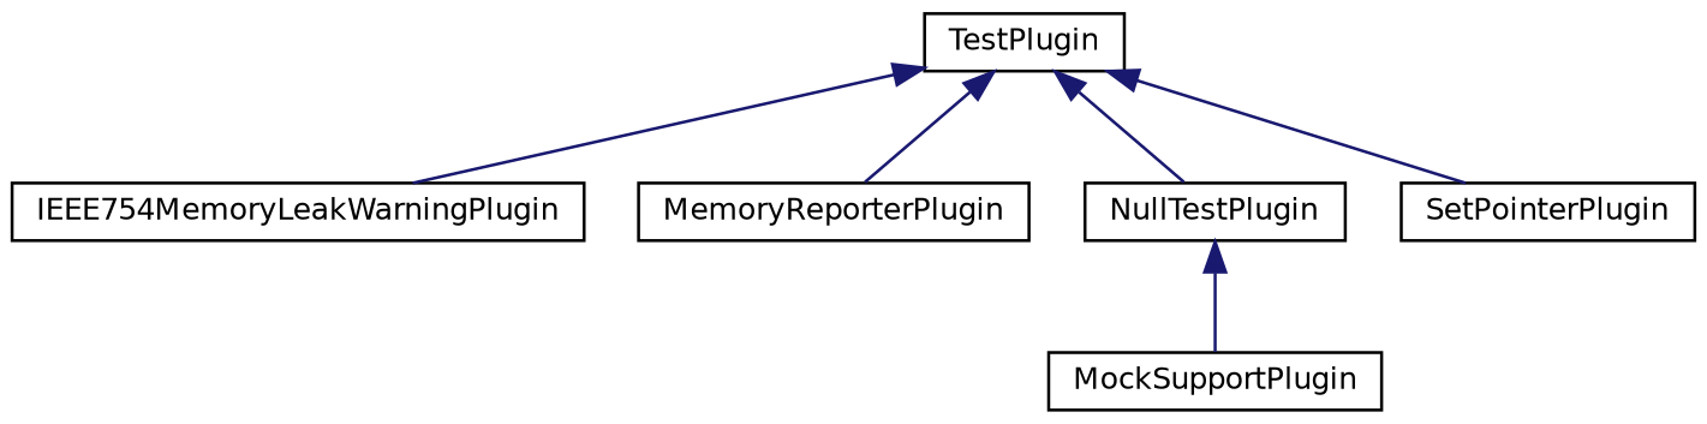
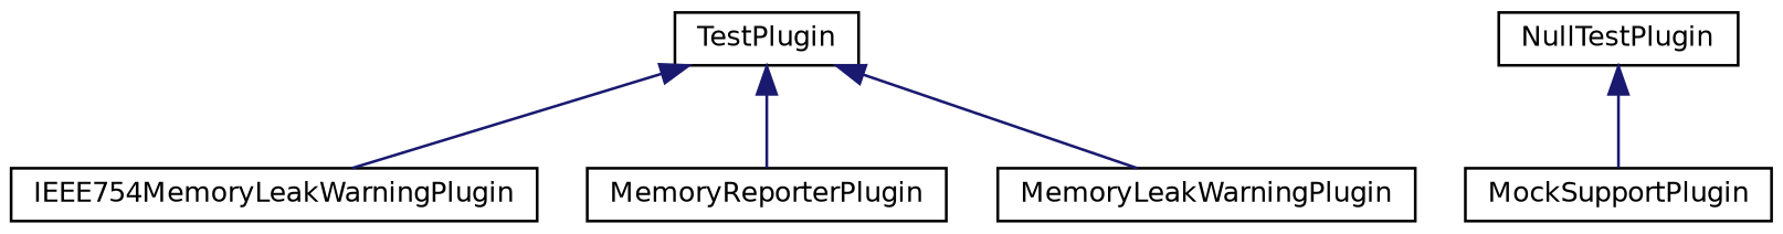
  digraph {
    rankdir=TB
    node [color=black fillcolor=white fontname=Helvetica fontsize=10 shape=record style=filled]
    edge [color=midnightblue dir=back fontname=Helvetica fontsize=10 labelfontname=Helvetica labelfontsize=10 style=solid]
    n1 [height=0.2 label=TestPlugin width=0.4]
    n2 [height=0.2 label=IEEE754MemoryLeakWarningPlugin width=0.4]
    n3 [height=0.2 label=MemoryReporterPlugin width=0.4]
    n4 [height=0.2 label=NullTestPlugin width=0.4]
-   n5 [height=0.2 label=SetPointerPlugin width=0.4]
+   n5 [height=0.2 label=MemoryLeakWarningPlugin width=0.4]
    n6 [height=0.2 label=MockSupportPlugin width=0.4]
    n1 -> n2
    n1 -> n3
-   n1 -> n4
    n1 -> n5
    n4 -> n6
  }
